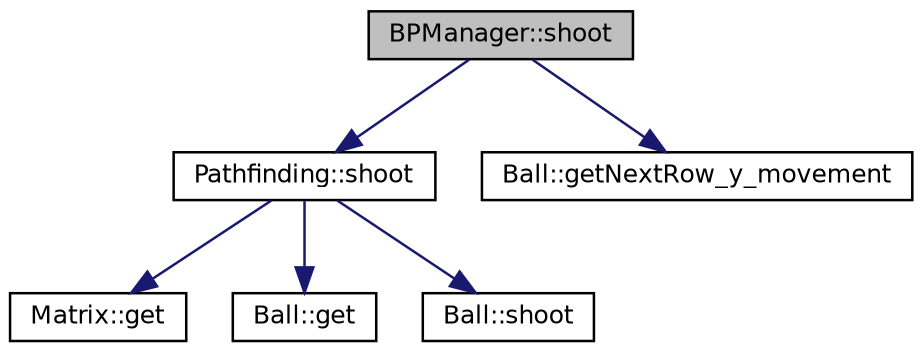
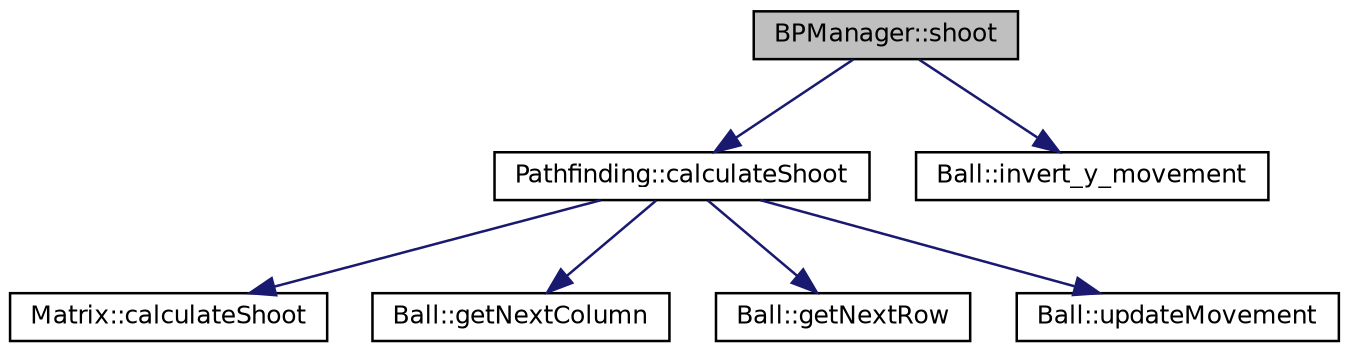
  digraph {
    rankdir=TB
    node [color=black fillcolor=white fontname=Helvetica fontsize=10 shape=record style=filled]
    edge [color=midnightblue fontname=Helvetica fontsize=10 labelfontname=Helvetica labelfontsize=10 style=solid]
    n1 [fillcolor=grey75 fontcolor=black height=0.2 label="BPManager::shoot" width=0.4]
-   n2 [height=0.2 label="Pathfinding::shoot" width=0.4]
-   n3 [height=0.2 label="Ball::getNextRow_y_movement" width=0.4]
-   n4 [height=0.2 label="Matrix::get" width=0.4]
-   n6 [height=0.2 label="Ball::get" width=0.4]
-   n7 [height=0.2 label="Ball::shoot" width=0.4]
+   n2 [height=0.2 label="Pathfinding::calculateShoot" width=0.4]
+   n3 [height=0.2 label="Ball::invert_y_movement" width=0.4]
+   n4 [height=0.2 label="Matrix::calculateShoot" width=0.4]
+   n5 [height=0.2 label="Ball::getNextColumn" width=0.4]
+   n6 [height=0.2 label="Ball::getNextRow" width=0.4]
+   n7 [height=0.2 label="Ball::updateMovement" width=0.4]
    n1 -> n2
    n1 -> n3
    n2 -> n4
+   n2 -> n5
    n2 -> n6
    n2 -> n7
  }
